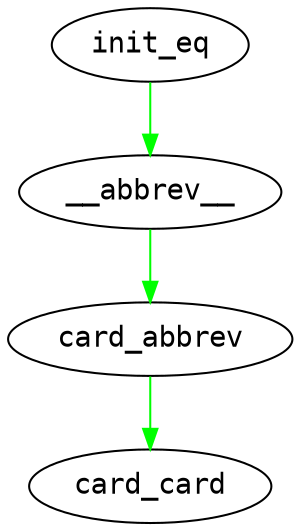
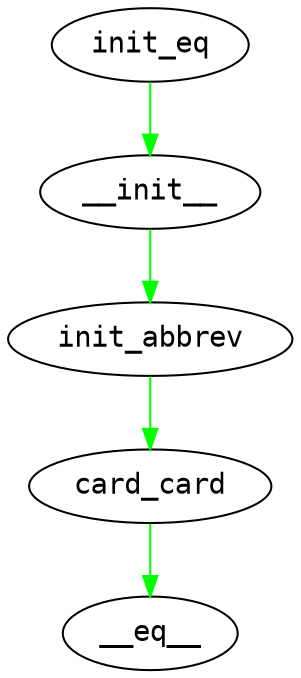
  digraph {
    fontname="DejaVu Sans Mono"
    node [fontname="DejaVu Sans Mono"]
    edge [color=green fontname="DejaVu Sans Mono"]
    n1 [label=init_eq]
-   __init__ [label=__abbrev__]
-   card_abbrev
+   __init__
+   card_abbrev [label=init_abbrev]
    n4 [label=card_card]
+   __eq__
    n1 -> __init__
    __init__ -> card_abbrev
    card_abbrev -> n4
+   n4 -> __eq__
  }
